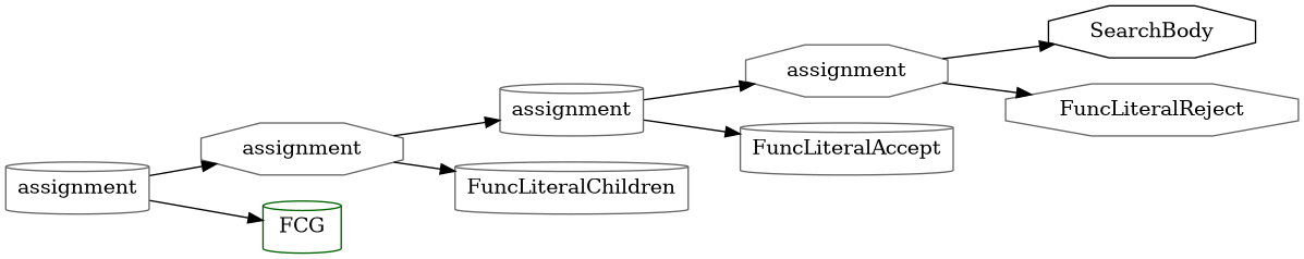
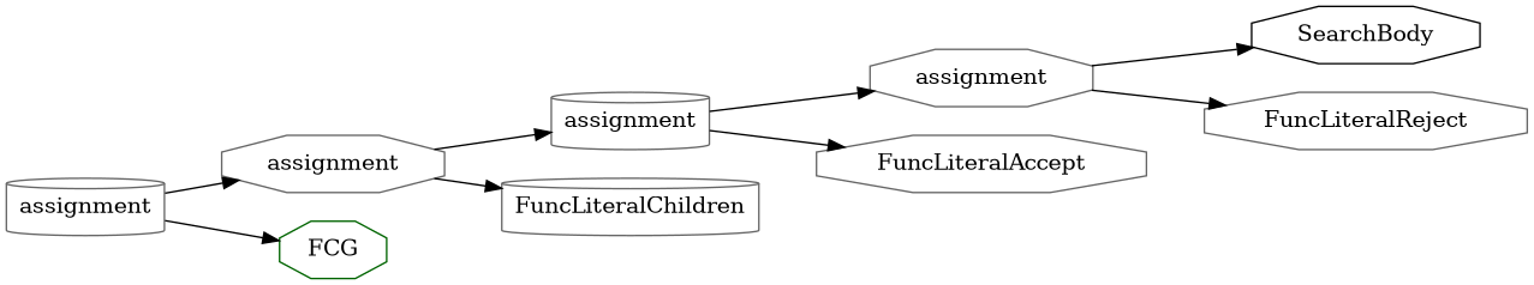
  digraph {
    rankdir=LR
    node [color=gray40 shape=cylinder]
    n1 [label=assignment]
    n2 [label=assignment shape=octagon]
-   FCG [color=darkgreen]
+   FCG [color=darkgreen shape=octagon]
    n4 [label=assignment]
    FuncLiteralChildren
    n6 [label=assignment shape=octagon]
-   FuncLiteralAccept
+   FuncLiteralAccept [shape=octagon]
    SearchBody [color=black shape=octagon]
    FuncLiteralReject [shape=octagon]
    n1 -> n2
    n1 -> FCG
    n2 -> n4
    n2 -> FuncLiteralChildren
    n4 -> n6
    n4 -> FuncLiteralAccept
    n6 -> SearchBody
    n6 -> FuncLiteralReject
  }
